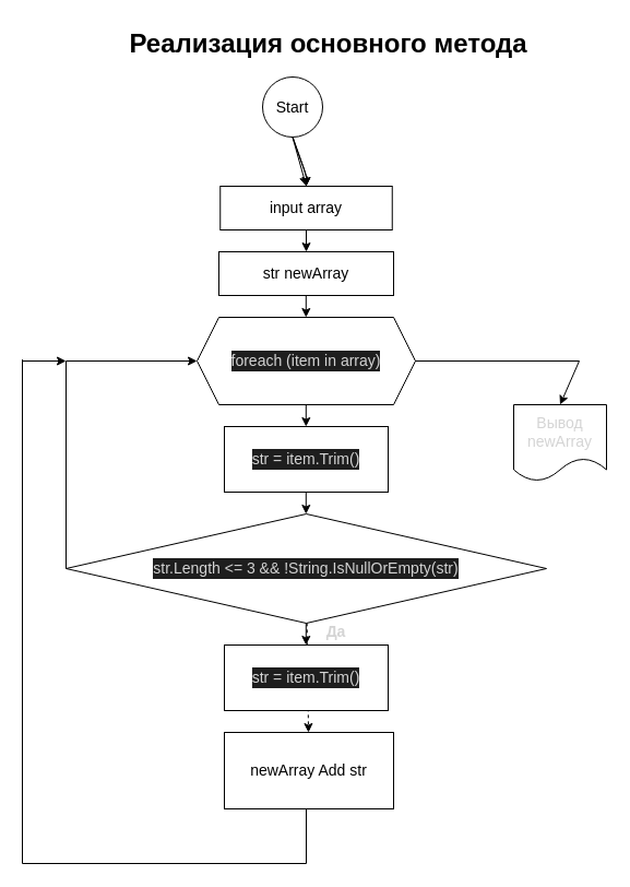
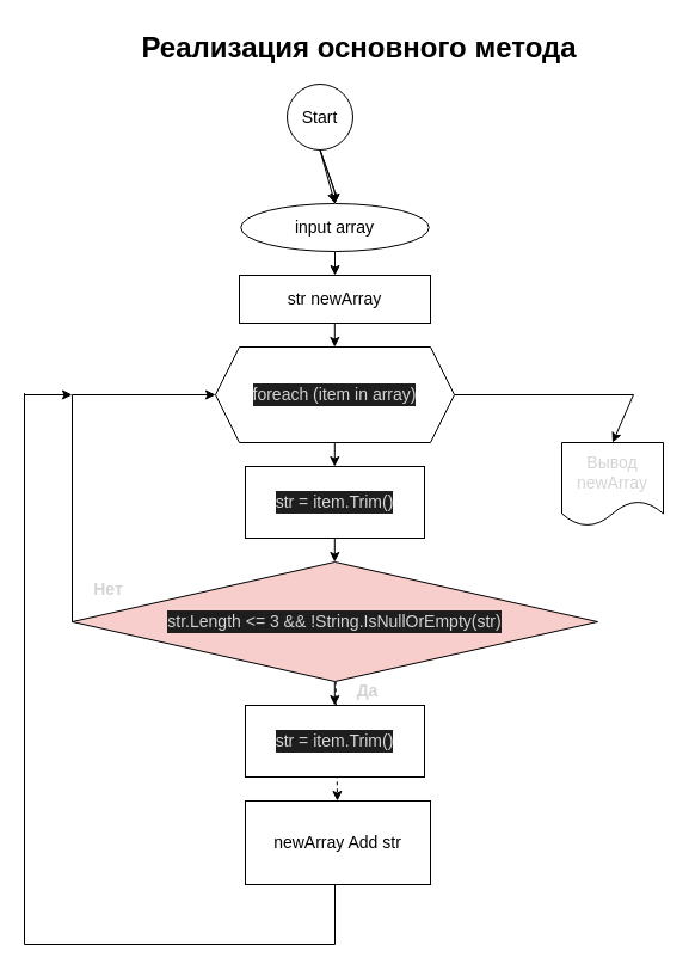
  <mxCell id="0" />
  <mxCell id="1" parent="0" />
  <mxCell id="2" value="Реализация основного метода" style="text;strokeColor=none;fillColor=none;html=1;fontSize=24;fontStyle=1;verticalAlign=middle;align=center;" vertex="1" parent="1"><mxGeometry x="250" y="20" width="100" height="40" as="geometry" /></mxCell>
  <mxCell id="3" value="&lt;span&gt;&lt;font style=&quot;font-size: 14px&quot;&gt;Start&lt;/font&gt;&lt;/span&gt;" style="ellipse;whiteSpace=wrap;html=1;aspect=fixed;" vertex="1" parent="1"><mxGeometry x="240" y="70" width="55" height="55" as="geometry" /></mxCell>
- <mxCell id="4" value="&lt;span&gt;&lt;font style=&quot;font-size: 14px&quot;&gt;input array&lt;/font&gt;&lt;/span&gt;" style="rounded=0;whiteSpace=wrap;html=1;" vertex="1" parent="1"><mxGeometry x="201.25" y="170" width="157.5" height="40" as="geometry" /></mxCell>
+ <mxCell id="4" value="&lt;span&gt;&lt;font style=&quot;font-size: 14px&quot;&gt;input array&lt;/font&gt;&lt;/span&gt;" style="ellipse;whiteSpace=wrap;html=1;" vertex="1" parent="1"><mxGeometry x="201.25" y="170" width="157.5" height="40" as="geometry" /></mxCell>
  <mxCell id="5" value="&lt;div style=&quot;background-color: rgb(30 , 30 , 30) ; font-size: 14px ; line-height: 19px&quot;&gt;&lt;font color=&quot;#d4d4d4&quot;&gt;foreach (item in array)&lt;/font&gt;&lt;/div&gt;" style="shape=hexagon;perimeter=hexagonPerimeter2;whiteSpace=wrap;html=1;fixedSize=1;" vertex="1" parent="1"><mxGeometry x="180" y="290" width="200" height="80" as="geometry" /></mxCell>
  <mxCell id="6" value="&lt;span&gt;&lt;font style=&quot;font-size: 14px&quot;&gt;str newArray&lt;/font&gt;&lt;/span&gt;" style="rounded=0;whiteSpace=wrap;html=1;" vertex="1" parent="1"><mxGeometry x="200" y="230" width="160" height="40" as="geometry" /></mxCell>
  <mxCell id="7" value="&lt;div style=&quot;background-color: rgb(30 , 30 , 30) ; font-size: 14px ; line-height: 19px&quot;&gt;str = item.Trim()&lt;/div&gt;" style="rounded=0;whiteSpace=wrap;html=1;fontFamily=Helvetica;fontColor=#D4D4D4;" vertex="1" parent="1"><mxGeometry x="205" y="390" width="150" height="60" as="geometry" /></mxCell>
  <mxCell id="8" value="" style="edgeStyle=none;html=1;fontFamily=Helvetica;fontSize=14;fontColor=#D4D4D4;dashed=1;" edge="1" parent="1" source="9" target="11"><mxGeometry relative="1" as="geometry" /></mxCell>
- <mxCell id="9" value="&lt;div style=&quot;background-color: rgb(30 , 30 , 30) ; font-size: 14px ; line-height: 19px&quot;&gt;str.Length &amp;lt;= 3 &amp;amp;&amp;amp; !String.IsNullOrEmpty(str)&lt;/div&gt;" style="rhombus;whiteSpace=wrap;html=1;fontFamily=Helvetica;fontColor=#D4D4D4;" vertex="1" parent="1"><mxGeometry x="60" y="470" width="440" height="100" as="geometry" /></mxCell>
+ <mxCell id="9" value="&lt;div style=&quot;background-color: rgb(30 , 30 , 30) ; font-size: 14px ; line-height: 19px&quot;&gt;str.Length &amp;lt;= 3 &amp;amp;&amp;amp; !String.IsNullOrEmpty(str)&lt;/div&gt;" style="rhombus;whiteSpace=wrap;html=1;fontFamily=Helvetica;fontColor=#D4D4D4;fillColor=#f8cecc;" vertex="1" parent="1"><mxGeometry x="60" y="470" width="440" height="100" as="geometry" /></mxCell>
  <mxCell id="10" value="&lt;div style=&quot;background-color: rgb(30 , 30 , 30) ; font-size: 14px ; line-height: 19px&quot;&gt;str = item.Trim()&lt;/div&gt;" style="rounded=0;whiteSpace=wrap;html=1;fontFamily=Helvetica;fontColor=#D4D4D4;" vertex="1" parent="1"><mxGeometry x="205" y="590" width="150" height="60" as="geometry" /></mxCell>
  <mxCell id="11" value="&lt;span&gt;&lt;font style=&quot;font-size: 14px&quot;&gt;newArray Add str&lt;/font&gt;&lt;/span&gt;" style="rounded=0;whiteSpace=wrap;html=1;" vertex="1" parent="1"><mxGeometry x="205" y="670" width="155" height="70" as="geometry" /></mxCell>
  <mxCell id="12" value="" style="endArrow=classic;html=1;fontFamily=Helvetica;fontSize=14;fontColor=#D4D4D4;exitX=0.5;exitY=1;exitDx=0;exitDy=0;entryX=0.5;entryY=0;entryDx=0;entryDy=0;" edge="1" parent="1" source="3" target="4"><mxGeometry width="50" height="50" relative="1" as="geometry"><mxPoint x="310" y="160" as="sourcePoint" /><mxPoint x="360" y="110" as="targetPoint" /></mxGeometry></mxCell>
  <mxCell id="13" value="" style="endArrow=classic;html=1;fontFamily=Helvetica;fontSize=14;fontColor=#D4D4D4;exitX=0.5;exitY=1;exitDx=0;exitDy=0;entryX=0.5;entryY=0;entryDx=0;entryDy=0;" edge="1" parent="1" source="3" target="4"><mxGeometry width="50" height="50" relative="1" as="geometry"><mxPoint x="280" y="150" as="sourcePoint" /><mxPoint x="280" y="170" as="targetPoint" /><Array as="points"><mxPoint x="280" y="160" /></Array></mxGeometry></mxCell>
  <mxCell id="14" value="" style="endArrow=classic;html=1;fontFamily=Helvetica;fontSize=14;fontColor=#D4D4D4;exitX=0.5;exitY=1;exitDx=0;exitDy=0;entryX=0.5;entryY=0;entryDx=0;entryDy=0;" edge="1" parent="1" source="3" target="4"><mxGeometry width="50" height="50" relative="1" as="geometry"><mxPoint x="280" y="150" as="sourcePoint" /><mxPoint x="280" y="170" as="targetPoint" /><Array as="points"><mxPoint x="280" y="160" /></Array></mxGeometry></mxCell>
  <mxCell id="15" value="" style="endArrow=classic;html=1;fontFamily=Helvetica;fontSize=14;fontColor=#D4D4D4;exitX=0.5;exitY=1;exitDx=0;exitDy=0;entryX=0.5;entryY=0;entryDx=0;entryDy=0;" edge="1" parent="1" source="4" target="6"><mxGeometry width="50" height="50" relative="1" as="geometry"><mxPoint x="300" y="220" as="sourcePoint" /><mxPoint x="350" y="170" as="targetPoint" /></mxGeometry></mxCell>
  <mxCell id="16" value="" style="endArrow=classic;html=1;fontFamily=Helvetica;fontSize=14;fontColor=#D4D4D4;exitX=0.5;exitY=1;exitDx=0;exitDy=0;entryX=0.5;entryY=0;entryDx=0;entryDy=0;" edge="1" parent="1"><mxGeometry width="50" height="50" relative="1" as="geometry"><mxPoint x="279.8" y="270" as="sourcePoint" /><mxPoint x="279.8" y="290" as="targetPoint" /></mxGeometry></mxCell>
  <mxCell id="17" value="" style="endArrow=classic;html=1;fontFamily=Helvetica;fontSize=14;fontColor=#D4D4D4;exitX=0.5;exitY=1;exitDx=0;exitDy=0;entryX=0.5;entryY=0;entryDx=0;entryDy=0;" edge="1" parent="1"><mxGeometry width="50" height="50" relative="1" as="geometry"><mxPoint x="279.8" y="370" as="sourcePoint" /><mxPoint x="279.8" y="390" as="targetPoint" /></mxGeometry></mxCell>
  <mxCell id="18" value="" style="endArrow=classic;html=1;fontFamily=Helvetica;fontSize=14;fontColor=#D4D4D4;exitX=0.5;exitY=1;exitDx=0;exitDy=0;entryX=0.5;entryY=0;entryDx=0;entryDy=0;" edge="1" parent="1"><mxGeometry width="50" height="50" relative="1" as="geometry"><mxPoint x="279.8" y="450" as="sourcePoint" /><mxPoint x="279.8" y="470" as="targetPoint" /></mxGeometry></mxCell>
  <mxCell id="19" value="" style="endArrow=classic;html=1;fontFamily=Helvetica;fontSize=14;fontColor=#D4D4D4;exitX=0.5;exitY=1;exitDx=0;exitDy=0;entryX=0.5;entryY=0;entryDx=0;entryDy=0;" edge="1" parent="1"><mxGeometry width="50" height="50" relative="1" as="geometry"><mxPoint x="279.8" y="570" as="sourcePoint" /><mxPoint x="279.8" y="590" as="targetPoint" /></mxGeometry></mxCell>
  <mxCell id="20" value="" style="endArrow=classic;html=1;fontFamily=Helvetica;fontSize=14;fontColor=#D4D4D4;entryX=0;entryY=0.5;entryDx=0;entryDy=0;" edge="1" parent="1" target="5"><mxGeometry width="50" height="50" relative="1" as="geometry"><mxPoint x="60" y="330" as="sourcePoint" /><mxPoint x="280" y="390" as="targetPoint" /></mxGeometry></mxCell>
  <mxCell id="21" value="" style="endArrow=none;html=1;fontFamily=Helvetica;fontSize=14;fontColor=#D4D4D4;" edge="1" parent="1"><mxGeometry width="50" height="50" relative="1" as="geometry"><mxPoint x="60" y="520" as="sourcePoint" /><mxPoint x="60" y="330" as="targetPoint" /></mxGeometry></mxCell>
  <mxCell id="22" value="&lt;font style=&quot;font-size: 14px&quot;&gt;Да&lt;/font&gt;" style="text;strokeColor=none;fillColor=none;html=1;fontSize=24;fontStyle=1;verticalAlign=middle;align=center;fontFamily=Helvetica;fontColor=#D4D4D4;" vertex="1" parent="1"><mxGeometry x="287" y="565" width="40" height="20" as="geometry" /></mxCell>
+ <mxCell id="23" value="&lt;font style=&quot;font-size: 14px&quot;&gt;Нет&lt;/font&gt;" style="text;strokeColor=none;fillColor=none;html=1;fontSize=24;fontStyle=1;verticalAlign=middle;align=center;fontFamily=Helvetica;fontColor=#D4D4D4;" vertex="1" parent="1"><mxGeometry x="70" y="480" width="40" height="20" as="geometry" /></mxCell>
  <mxCell id="24" value="" style="endArrow=none;html=1;fontFamily=Helvetica;fontSize=14;fontColor=#D4D4D4;" edge="1" parent="1"><mxGeometry width="50" height="50" relative="1" as="geometry"><mxPoint x="280" y="790" as="sourcePoint" /><mxPoint x="280" y="740" as="targetPoint" /></mxGeometry></mxCell>
  <mxCell id="25" value="" style="endArrow=none;html=1;fontFamily=Helvetica;fontSize=14;fontColor=#D4D4D4;" edge="1" parent="1"><mxGeometry width="50" height="50" relative="1" as="geometry"><mxPoint x="20" y="790" as="sourcePoint" /><mxPoint x="280" y="790" as="targetPoint" /></mxGeometry></mxCell>
  <mxCell id="26" value="" style="endArrow=none;html=1;fontFamily=Helvetica;fontSize=14;fontColor=#D4D4D4;" edge="1" parent="1"><mxGeometry width="50" height="50" relative="1" as="geometry"><mxPoint x="20" y="790" as="sourcePoint" /><mxPoint x="20" y="328.621" as="targetPoint" /></mxGeometry></mxCell>
  <mxCell id="27" value="" style="endArrow=classic;html=1;fontFamily=Helvetica;fontSize=14;fontColor=#D4D4D4;" edge="1" parent="1"><mxGeometry width="50" height="50" relative="1" as="geometry"><mxPoint x="20" y="330" as="sourcePoint" /><mxPoint x="60" y="330" as="targetPoint" /></mxGeometry></mxCell>
  <mxCell id="28" value="Вывод newArray" style="shape=document;whiteSpace=wrap;html=1;boundedLbl=1;fontFamily=Helvetica;fontSize=14;fontColor=#D4D4D4;" vertex="1" parent="1"><mxGeometry x="470" y="370" width="85" height="70" as="geometry" /></mxCell>
  <mxCell id="29" value="" style="endArrow=none;html=1;fontFamily=Helvetica;fontSize=14;fontColor=#D4D4D4;entryX=1;entryY=0.5;entryDx=0;entryDy=0;" edge="1" parent="1" target="5"><mxGeometry width="50" height="50" relative="1" as="geometry"><mxPoint x="530" y="330" as="sourcePoint" /><mxPoint x="420" y="340" as="targetPoint" /></mxGeometry></mxCell>
  <mxCell id="30" value="" style="endArrow=classic;html=1;fontFamily=Helvetica;fontSize=14;fontColor=#D4D4D4;entryX=0.5;entryY=0;entryDx=0;entryDy=0;" edge="1" parent="1" target="28"><mxGeometry width="50" height="50" relative="1" as="geometry"><mxPoint x="530" y="330" as="sourcePoint" /><mxPoint x="420" y="340" as="targetPoint" /></mxGeometry></mxCell>
